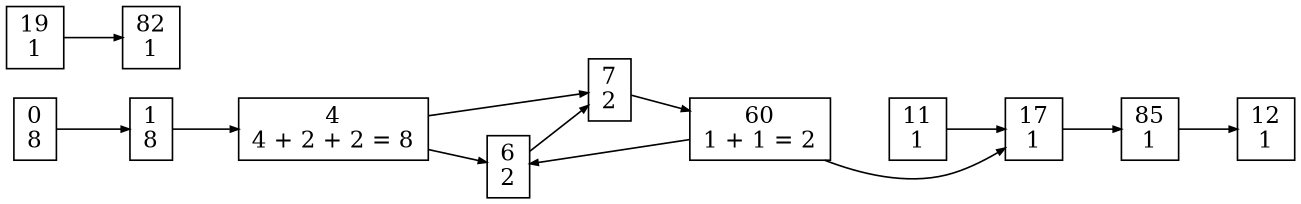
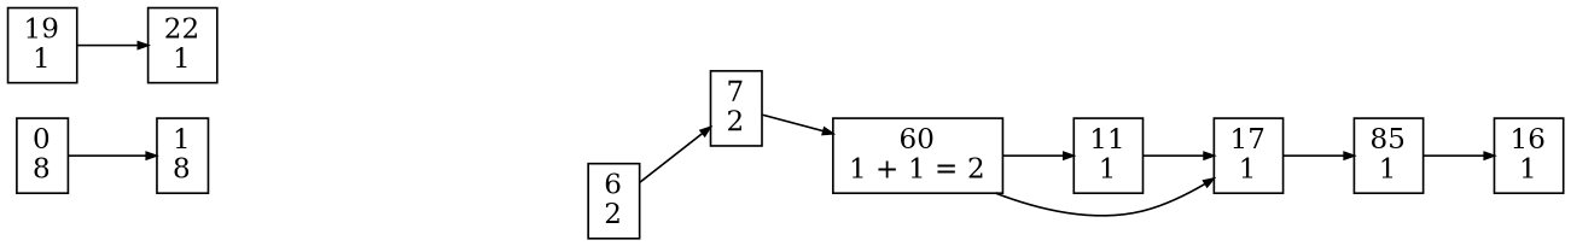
  digraph {
    rankdir=LR
    node [shape=rectangle]
    edge [arrowsize=0.5 weight=20]
    n1 [height=0.15 label="0\n8" width=0.15]
    n2 [height=0.15 label="1\n8" width=0.15]
-   n3 [height=0.15 label="4\n4 + 2 + 2 = 8" width=0.15]
    n4 [height=0.15 label="6\n2" width=0.15]
    n5 [height=0.15 label="7\n2" width=0.15]
    n6 [height=0.15 label="60\n1 + 1 = 2" width=0.15]
    n7 [height=0.15 label="11\n1" width=0.15]
    n8 [height=0.15 label="17\n1" width=0.15]
    n9 [height=0.15 label="85\n1" width=0.15]
-   n10 [height=0.15 label="12\n1" width=0.15]
+   n10 [height=0.15 label="16\n1" width=0.15]
    n11 [height=0.15 label="19\n1" width=0.15]
-   n12 [height=0.15 label="82\n1" width=0.15]
+   n12 [height=0.15 label="22\n1" width=0.15]
    n1 -> n2
-   n2 -> n3
-   n3 -> n4 [weight=1]
-   n3 -> n5 [weight=1]
    n4 -> n5
    n5 -> n6
-   n6 -> n4
+   n6 -> n7
    n6 -> n8 [weight=1]
    n7 -> n8
    n8 -> n9
    n9 -> n10
    n11 -> n12
  }
